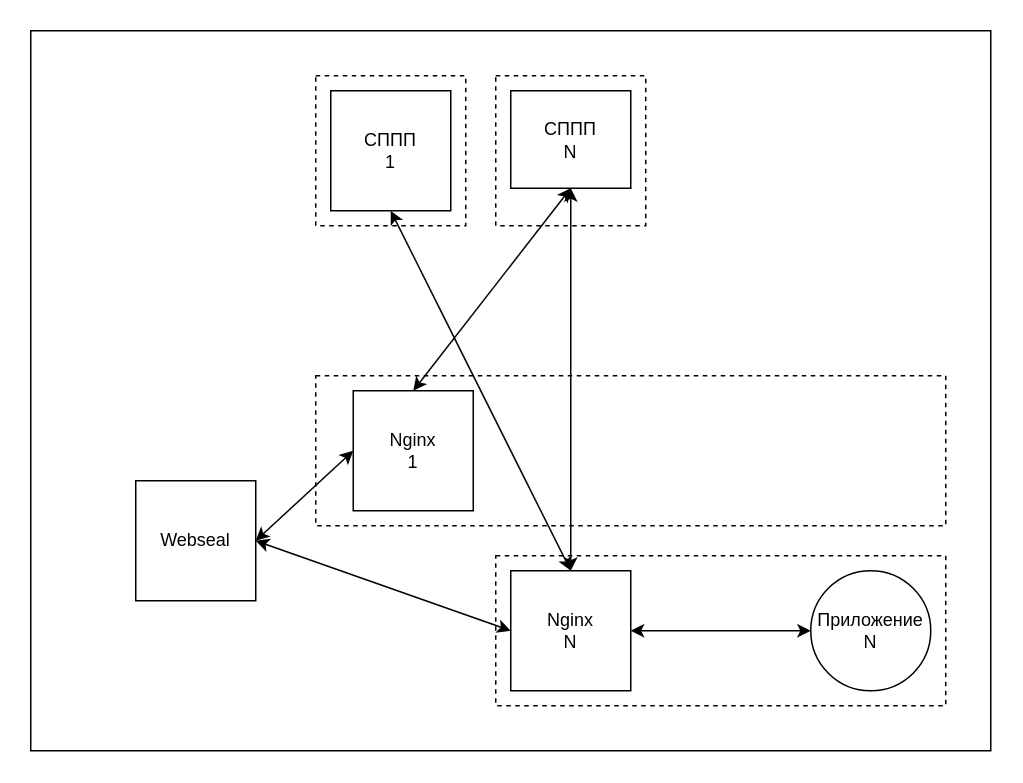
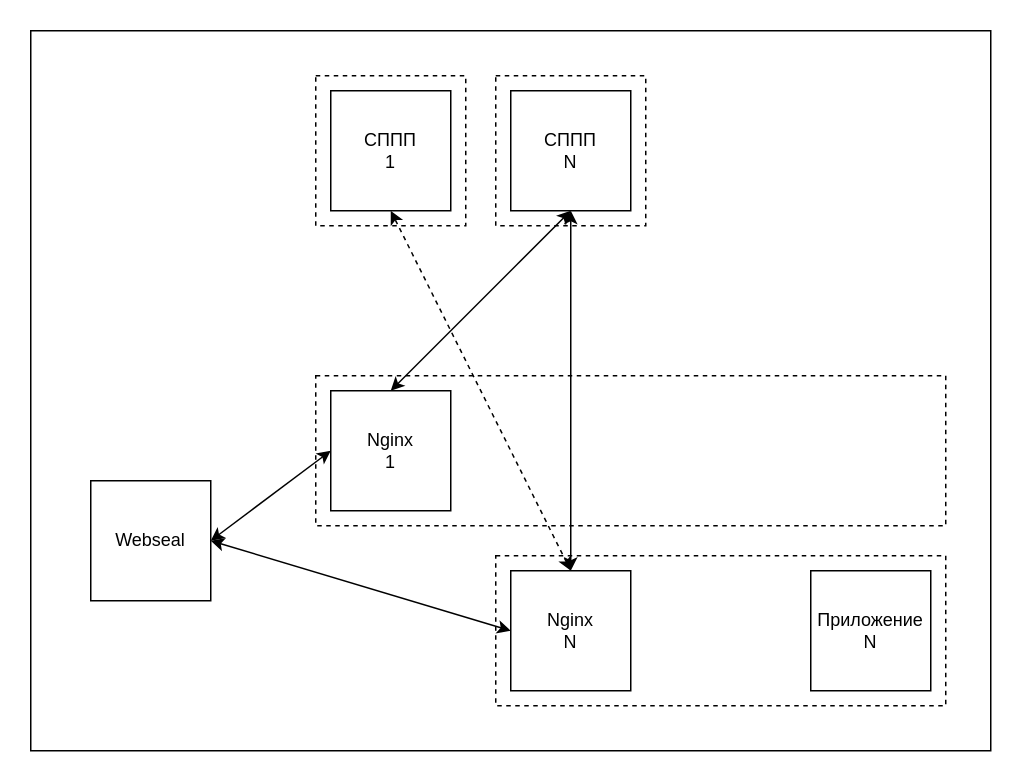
  <mxCell id="0" style=";html=1;" />
  <mxCell id="1" style=";html=1;" parent="0" />
  <mxCell id="2" value="" style="whiteSpace=wrap;html=1;" parent="1" vertex="1"><mxGeometry x="20" y="20" width="640" height="480" as="geometry" /></mxCell>
  <mxCell id="3" value="" style="rounded=0;whiteSpace=wrap;html=1;fillColor=none;dashed=1;" parent="1" vertex="1"><mxGeometry x="210" y="50" width="100" height="100" as="geometry" /></mxCell>
  <mxCell id="4" value="СППП&lt;br&gt;1" style="rounded=0;whiteSpace=wrap;html=1;" parent="1" vertex="1"><mxGeometry x="220" y="60" width="80" height="80" as="geometry" /></mxCell>
- <mxCell id="5" value="Webseal" style="rounded=0;whiteSpace=wrap;html=1;" parent="1" vertex="1"><mxGeometry x="90" y="320" width="80" height="80" as="geometry" /></mxCell>
- <mxCell id="6" value="Nginx&lt;br&gt;1" style="rounded=0;whiteSpace=wrap;html=1;" parent="1" vertex="1"><mxGeometry x="235" y="260" width="80" height="80" as="geometry" /></mxCell>
- <mxCell id="7" value="СППП&lt;br&gt;N" style="rounded=0;whiteSpace=wrap;html=1;" parent="1" vertex="1"><mxGeometry x="340" y="60" width="80" height="65" as="geometry" /></mxCell>
+ <mxCell id="5" value="Webseal" style="rounded=0;whiteSpace=wrap;html=1;" parent="1" vertex="1"><mxGeometry x="60" y="320" width="80" height="80" as="geometry" /></mxCell>
+ <mxCell id="6" value="Nginx&lt;br&gt;1" style="rounded=0;whiteSpace=wrap;html=1;" parent="1" vertex="1"><mxGeometry x="220" y="260" width="80" height="80" as="geometry" /></mxCell>
+ <mxCell id="7" value="СППП&lt;br&gt;N" style="rounded=0;whiteSpace=wrap;html=1;" parent="1" vertex="1"><mxGeometry x="340" y="60" width="80" height="80" as="geometry" /></mxCell>
  <mxCell id="8" value="Nginx&lt;br&gt;N" style="rounded=0;whiteSpace=wrap;html=1;" parent="1" vertex="1"><mxGeometry x="340" y="380" width="80" height="80" as="geometry" /></mxCell>
  <mxCell id="9" value="" style="endArrow=classic;startArrow=classic;html=1;exitX=1;exitY=0.5;exitDx=0;exitDy=0;entryX=0;entryY=0.5;entryDx=0;entryDy=0;" parent="1" source="5" target="6" edge="1"><mxGeometry width="50" height="50" relative="1" as="geometry"><mxPoint x="310" y="320" as="sourcePoint" /><mxPoint x="360" y="270" as="targetPoint" /></mxGeometry></mxCell>
  <mxCell id="10" value="" style="endArrow=classic;startArrow=classic;html=1;exitX=1;exitY=0.5;exitDx=0;exitDy=0;entryX=0;entryY=0.5;entryDx=0;entryDy=0;" parent="1" source="5" target="8" edge="1"><mxGeometry width="50" height="50" relative="1" as="geometry"><mxPoint x="150" y="220" as="sourcePoint" /><mxPoint x="230" y="190" as="targetPoint" /></mxGeometry></mxCell>
- <mxCell id="11" value="Приложение N" style="ellipse;whiteSpace=wrap;html=1;" parent="1" vertex="1"><mxGeometry x="540" y="380" width="80" height="80" as="geometry" /></mxCell>
- <mxCell id="12" value="" style="endArrow=classic;startArrow=classic;html=1;entryX=0.5;entryY=1;entryDx=0;entryDy=0;exitX=0.5;exitY=0;exitDx=0;exitDy=0;" parent="1" source="8" target="4" edge="1"><mxGeometry width="50" height="50" relative="1" as="geometry"><mxPoint x="310" y="320" as="sourcePoint" /><mxPoint x="360" y="270" as="targetPoint" /></mxGeometry></mxCell>
+ <mxCell id="11" value="Приложение N" style="rounded=0;whiteSpace=wrap;html=1;" parent="1" vertex="1"><mxGeometry x="540" y="380" width="80" height="80" as="geometry" /></mxCell>
+ <mxCell id="12" value="" style="endArrow=classic;startArrow=classic;html=1;entryX=0.5;entryY=1;entryDx=0;entryDy=0;exitX=0.5;exitY=0;exitDx=0;exitDy=0;dashed=1;" parent="1" source="8" target="4" edge="1"><mxGeometry width="50" height="50" relative="1" as="geometry"><mxPoint x="310" y="320" as="sourcePoint" /><mxPoint x="360" y="270" as="targetPoint" /></mxGeometry></mxCell>
  <mxCell id="13" value="" style="endArrow=classic;startArrow=classic;html=1;entryX=0.5;entryY=1;entryDx=0;entryDy=0;exitX=0.5;exitY=0;exitDx=0;exitDy=0;" parent="1" source="8" target="7" edge="1"><mxGeometry width="50" height="50" relative="1" as="geometry"><mxPoint x="390" y="270" as="sourcePoint" /><mxPoint x="350" y="110" as="targetPoint" /></mxGeometry></mxCell>
- <mxCell id="14" value="" style="endArrow=classic;startArrow=classic;html=1;entryX=0;entryY=0.5;entryDx=0;entryDy=0;exitX=1;exitY=0.5;exitDx=0;exitDy=0;" parent="1" source="8" target="11" edge="1"><mxGeometry width="50" height="50" relative="1" as="geometry"><mxPoint x="410" y="290" as="sourcePoint" /><mxPoint x="370" y="130" as="targetPoint" /></mxGeometry></mxCell>
  <mxCell id="15" value="" style="endArrow=classic;startArrow=classic;html=1;entryX=0.5;entryY=1;entryDx=0;entryDy=0;exitX=0.5;exitY=0;exitDx=0;exitDy=0;" parent="1" source="6" target="7" edge="1"><mxGeometry width="50" height="50" relative="1" as="geometry"><mxPoint x="430" y="310" as="sourcePoint" /><mxPoint x="390" y="150" as="targetPoint" /></mxGeometry></mxCell>
  <mxCell id="16" value="" style="rounded=0;whiteSpace=wrap;html=1;fillColor=none;dashed=1;" parent="1" vertex="1"><mxGeometry x="330" y="50" width="100" height="100" as="geometry" /></mxCell>
  <mxCell id="17" value="" style="rounded=0;whiteSpace=wrap;html=1;fillColor=none;dashed=1;" parent="1" vertex="1"><mxGeometry x="330" y="370" width="300" height="100" as="geometry" /></mxCell>
  <mxCell id="18" value="" style="rounded=0;whiteSpace=wrap;html=1;fillColor=none;dashed=1;" parent="1" vertex="1"><mxGeometry x="210" y="250" width="420" height="100" as="geometry" /></mxCell>
